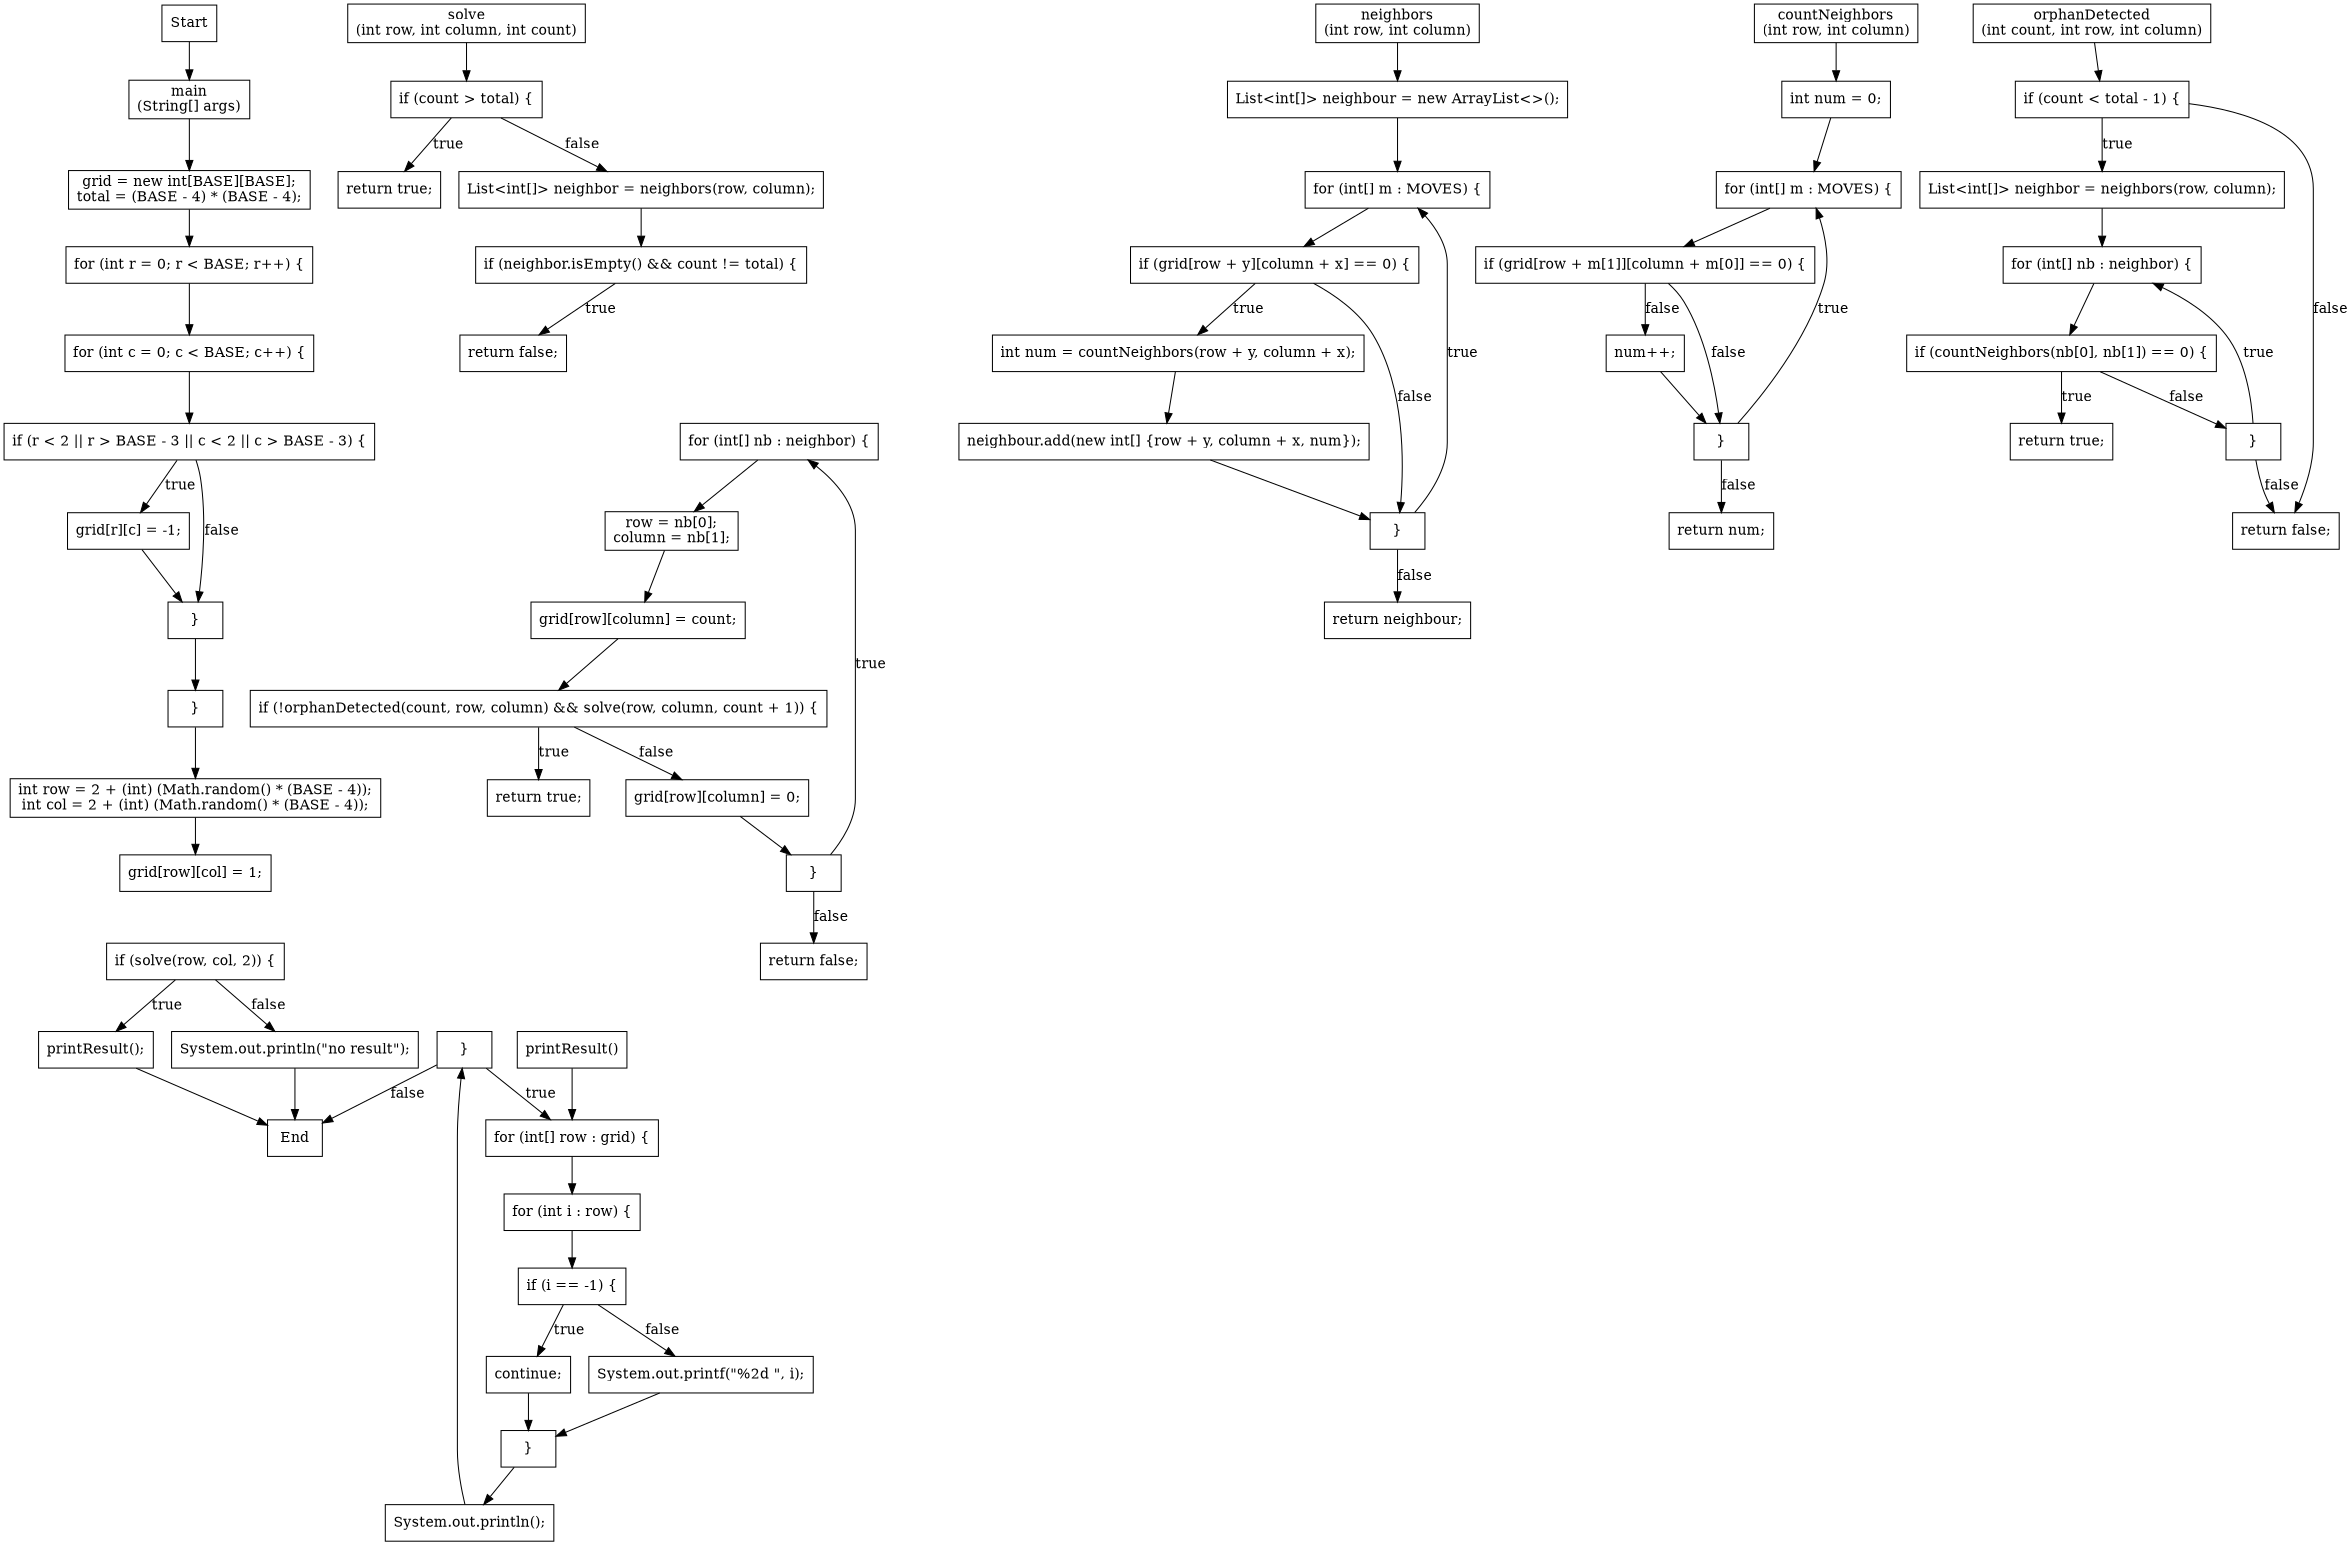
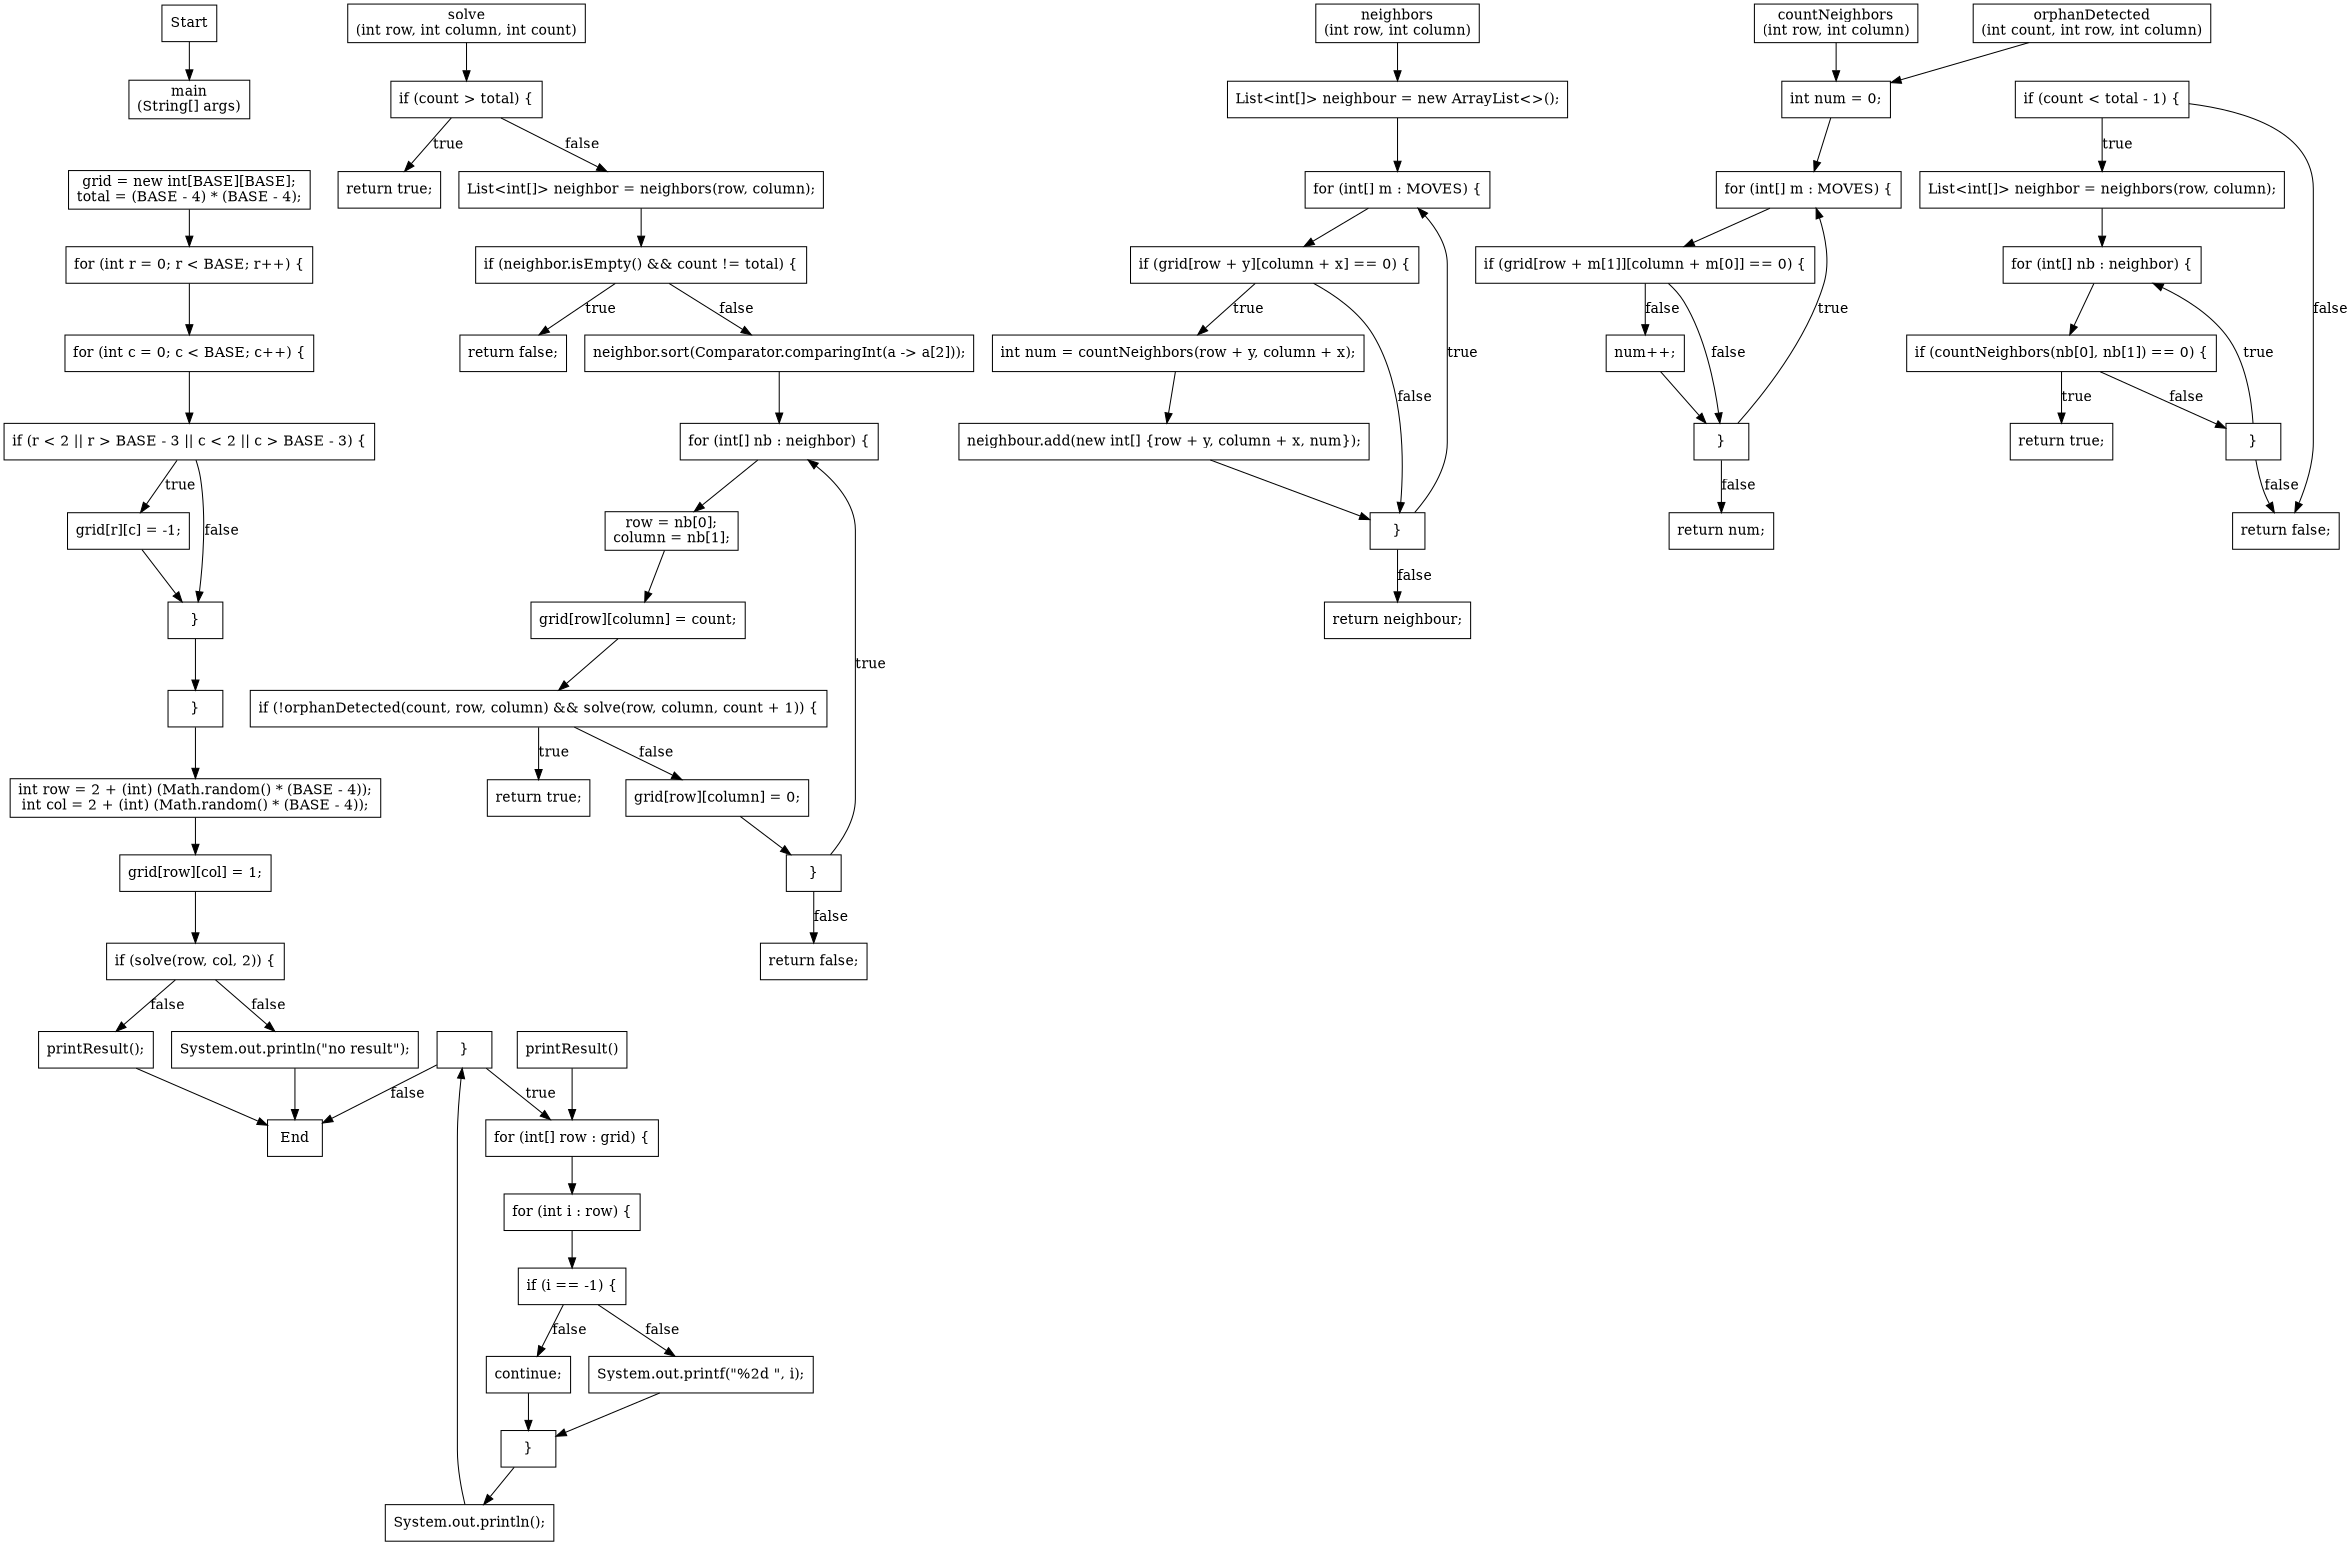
  digraph {
    node [shape=box]
    n1 [label=Start]
    n2 [label="main\n(String[] args)"]
    n3 [label="grid = new int[BASE][BASE];\ntotal = (BASE - 4) * (BASE - 4);"]
    n4 [label="for (int r = 0; r < BASE; r++) {"]
    n5 [label="for (int c = 0; c < BASE; c++) {"]
    n6 [label="if (r < 2 || r > BASE - 3 || c < 2 || c > BASE - 3) {"]
    n7 [label="grid[r][c] = -1;"]
    n8 [label="}"]
    n9 [label="}"]
    n10 [label="int row = 2 + (int) (Math.random() * (BASE - 4));\nint col = 2 + (int) (Math.random() * (BASE - 4));"]
    n11 [label="grid[row][col] = 1;"]
    n12 [label="if (solve(row, col, 2)) {"]
    n13 [label="printResult();"]
    n14 [label="System.out.println(\"no result\");"]
    n15 [label=End]
    n16 [label="solve\n(int row, int column, int count)"]
    n17 [label="if (count > total) {"]
    n18 [label="return true;"]
    n19 [label="List<int[]> neighbor = neighbors(row, column);"]
    n20 [label="if (neighbor.isEmpty() && count != total) {"]
    n21 [label="return false;"]
+   n22 [label="neighbor.sort(Comparator.comparingInt(a -> a[2]));"]
    n23 [label="for (int[] nb : neighbor) {"]
    n24 [label="row = nb[0];\ncolumn = nb[1];"]
    n25 [label="grid[row][column] = count;"]
    n26 [label="if (!orphanDetected(count, row, column) && solve(row, column, count + 1)) {"]
    n27 [label="return true;"]
    n28 [label="grid[row][column] = 0;"]
    n29 [label="}"]
    n30 [label="return false;"]
    n31 [label="neighbors\n(int row, int column)"]
    n32 [label="List<int[]> neighbour = new ArrayList<>();"]
    n33 [label="for (int[] m : MOVES) {"]
    n34 [label="if (grid[row + y][column + x] == 0) {"]
    n35 [label="int num = countNeighbors(row + y, column + x);"]
    n36 [label="}"]
    n37 [label="neighbour.add(new int[] {row + y, column + x, num});"]
    n38 [label="return neighbour;"]
    n39 [label="countNeighbors\n(int row, int column)"]
    n40 [label="int num = 0;"]
    n41 [label="for (int[] m : MOVES) {"]
    n42 [label="if (grid[row + m[1]][column + m[0]] == 0) {"]
    n43 [label="num++;"]
    n44 [label="}"]
    n45 [label="return num;"]
    n46 [label="orphanDetected\n(int count, int row, int column)"]
    n47 [label="if (count < total - 1) {"]
    n48 [label="List<int[]> neighbor = neighbors(row, column);"]
    n49 [label="return false;"]
    n50 [label="for (int[] nb : neighbor) {"]
    n51 [label="if (countNeighbors(nb[0], nb[1]) == 0) {"]
    n52 [label="return true;"]
    n53 [label="}"]
    n54 [label="printResult()"]
    n55 [label="for (int[] row : grid) {"]
    n56 [label="for (int i : row) {"]
    n57 [label="if (i == -1) {"]
    n58 [label="continue;"]
    n59 [label="System.out.printf(\"%2d \", i);"]
    n60 [label="}"]
    n61 [label="System.out.println();"]
    n62 [label="}"]
    n1 -> n2
-   n2 -> n3
    n3 -> n4
    n4 -> n5
    n5 -> n6
    n6 -> n7 [label=true]
    n6 -> n8 [label=false]
    n7 -> n8
    n8 -> n9
    n9 -> n10
    n10 -> n11
-   n12 -> n13 [label=true]
+   n11 -> n12
+   n12 -> n13 [label=false]
    n12 -> n14 [label=false]
    n13 -> n15
    n14 -> n15
    n16 -> n17
    n17 -> n18 [label=true]
    n17 -> n19 [label=false]
    n19 -> n20
    n20 -> n21 [label=true]
+   n20 -> n22 [label=false]
+   n22 -> n23
    n23 -> n24
    n24 -> n25
    n25 -> n26
    n26 -> n27 [label=true]
    n26 -> n28 [label=false]
    n28 -> n29
    n29 -> n23 [label=true]
    n29 -> n30 [label=false]
    n31 -> n32
    n32 -> n33
    n33 -> n34
    n34 -> n35 [label=true]
    n34 -> n36 [label=false]
    n35 -> n37
    n36 -> n33 [label=true]
    n36 -> n38 [label=false]
    n37 -> n36
    n39 -> n40
    n40 -> n41
    n41 -> n42
    n42 -> n43 [label=false]
    n42 -> n44 [label=false]
    n43 -> n44
    n44 -> n41 [label=true]
    n44 -> n45 [label=false]
-   n46 -> n47
+   n46 -> n40
    n47 -> n48 [label=true]
    n47 -> n49 [label=false]
    n48 -> n50
    n50 -> n51
    n51 -> n52 [label=true]
    n51 -> n53 [label=false]
    n53 -> n49 [label=false]
    n53 -> n50 [label=true]
    n54 -> n55
    n55 -> n56
    n56 -> n57
-   n57 -> n58 [label=true]
+   n57 -> n58 [label=false]
    n57 -> n59 [label=false]
    n58 -> n60
    n59 -> n60
    n60 -> n61
    n61 -> n62
    n62 -> n15 [label=false]
    n62 -> n55 [label=true]
  }
